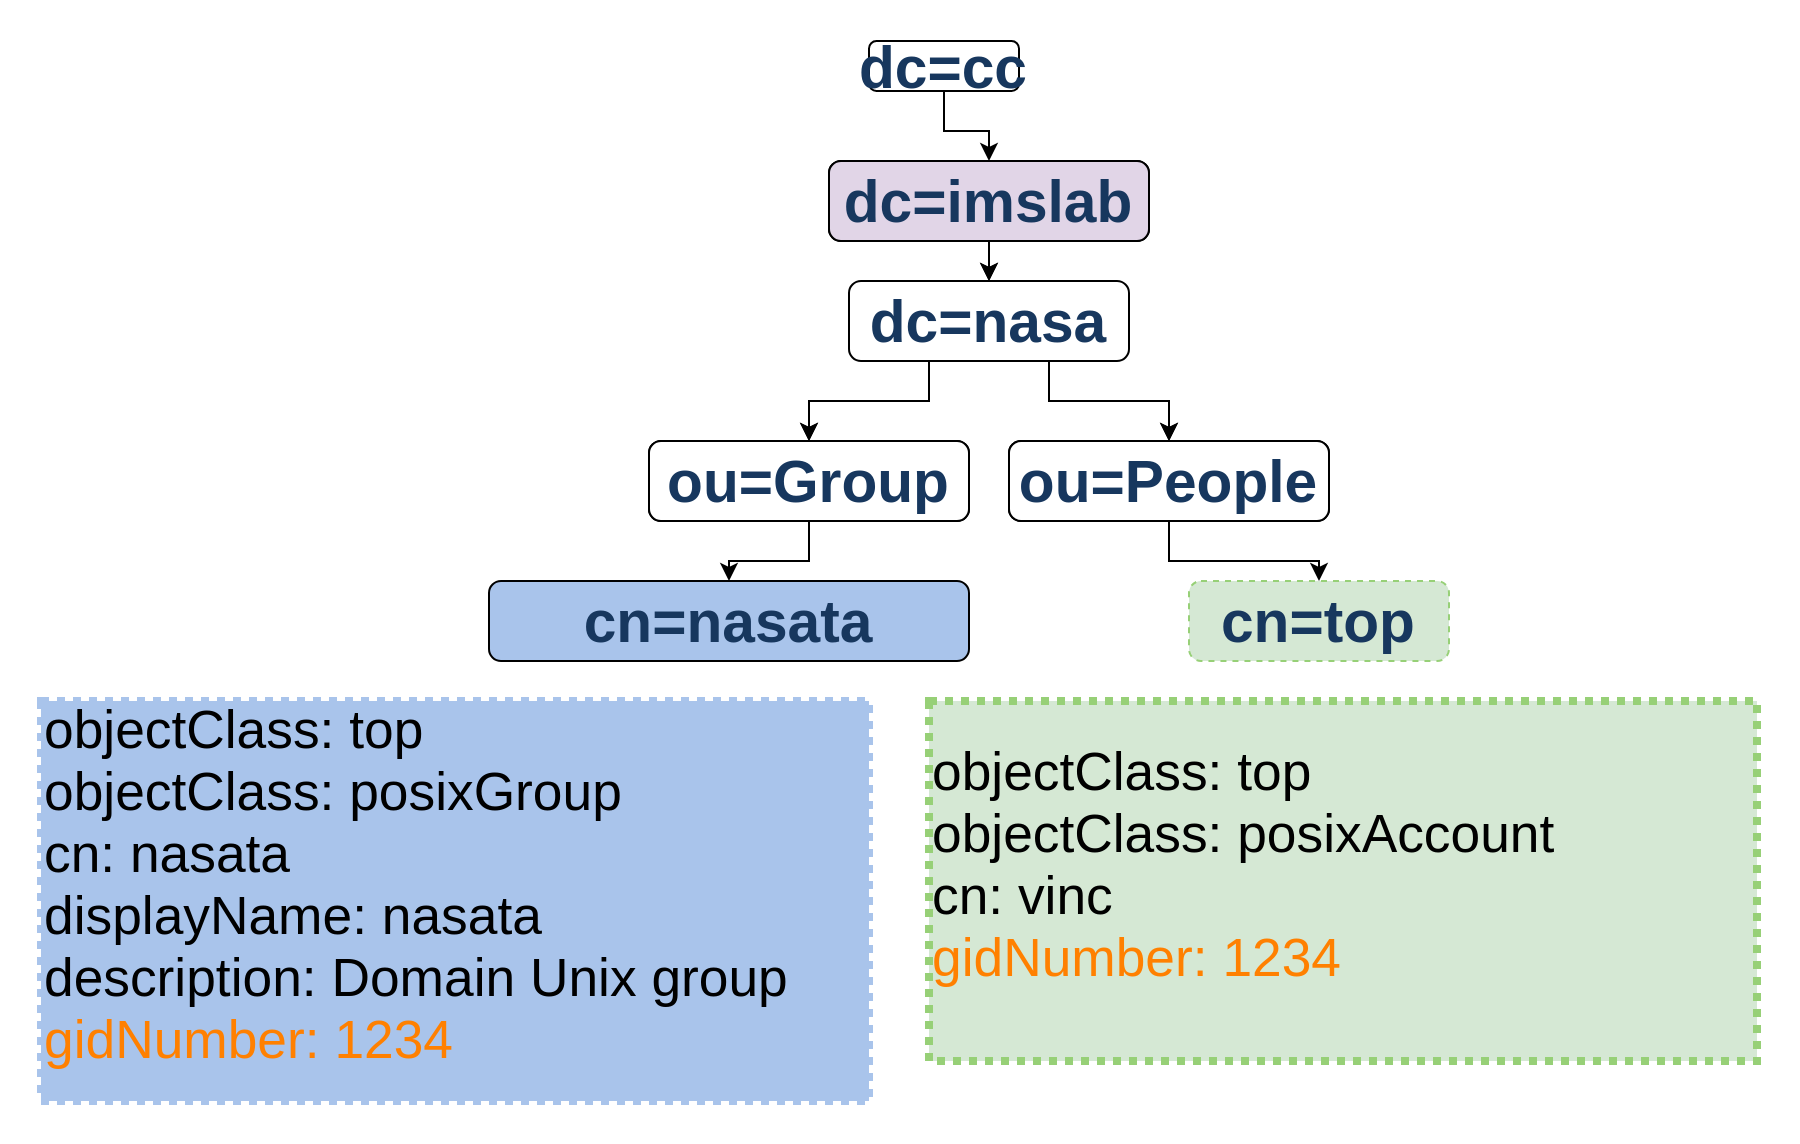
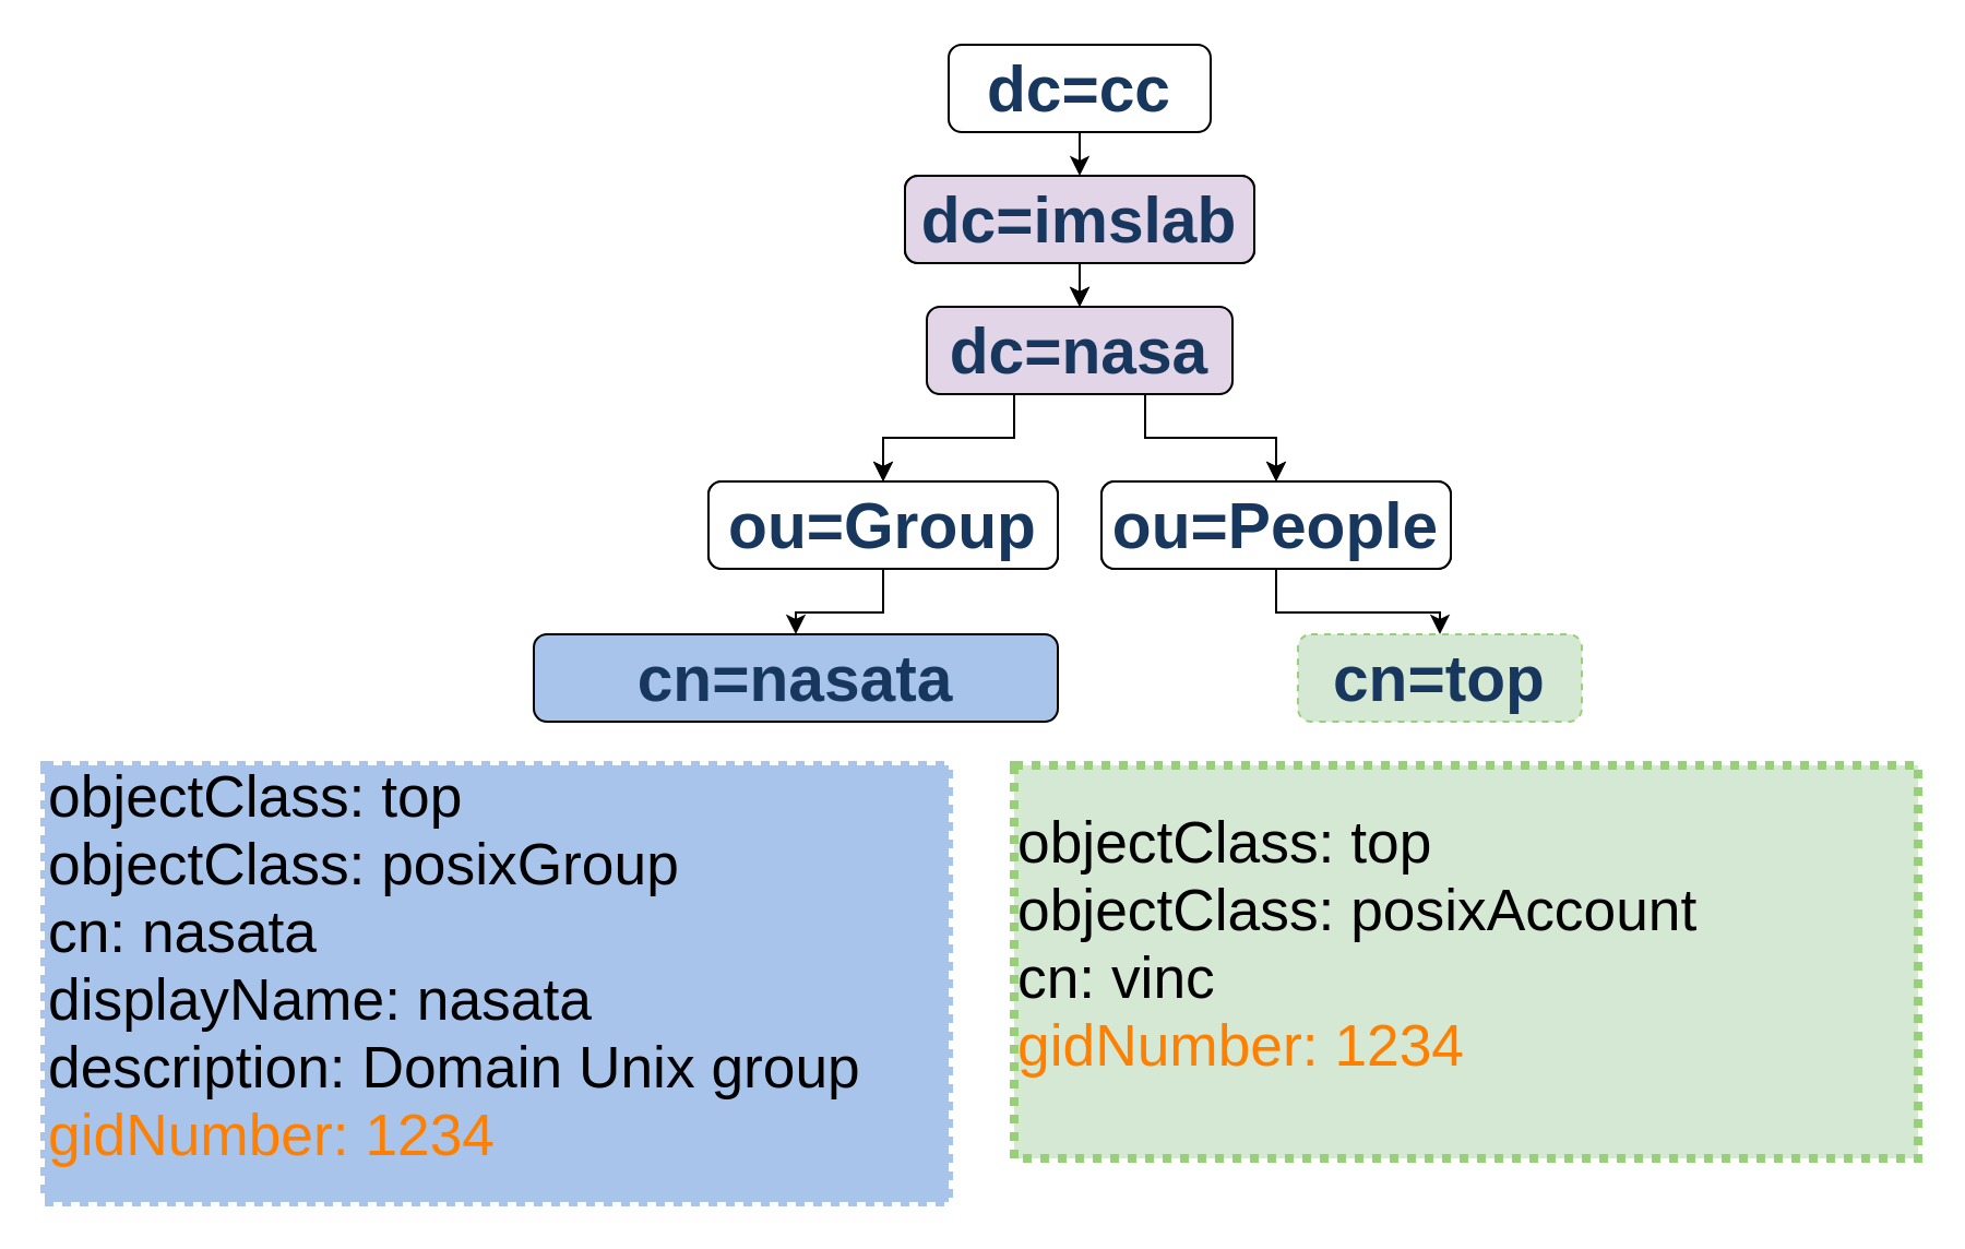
  <mxCell id="0" />
  <mxCell id="1" parent="0" />
  <mxCell id="2" style="edgeStyle=orthogonalEdgeStyle;rounded=0;orthogonalLoop=1;jettySize=auto;html=1;exitX=0.5;exitY=1;exitDx=0;exitDy=0;entryX=0.5;entryY=0;entryDx=0;entryDy=0;fontSize=29;" parent="1" source="3" target="5" edge="1"><mxGeometry relative="1" as="geometry" /></mxCell>
- <mxCell id="3" value="&lt;p style=&quot;line-height: normal; margin: 0pt 0in; text-indent: 0in; direction: ltr; unicode-bidi: embed; vertical-align: baseline; word-break: normal;&quot;&gt;&lt;span style=&quot;font-size: 22pt; font-family: Arial; font-variant-numeric: normal; font-variant-east-asian: normal; color: rgb(23, 55, 94); font-weight: bold;&quot;&gt;dc=cc&lt;/span&gt;&lt;/p&gt;" style="rounded=1;whiteSpace=wrap;html=1;" parent="1" vertex="1"><mxGeometry x="434" y="20" width="75" height="25" as="geometry" /></mxCell>
+ <mxCell id="3" value="&lt;p style=&quot;line-height: normal; margin: 0pt 0in; text-indent: 0in; direction: ltr; unicode-bidi: embed; vertical-align: baseline; word-break: normal;&quot;&gt;&lt;span style=&quot;font-size: 22pt; font-family: Arial; font-variant-numeric: normal; font-variant-east-asian: normal; color: rgb(23, 55, 94); font-weight: bold;&quot;&gt;dc=cc&lt;/span&gt;&lt;/p&gt;" style="rounded=1;whiteSpace=wrap;html=1;" parent="1" vertex="1"><mxGeometry x="434" y="20" width="120" height="40" as="geometry" /></mxCell>
  <mxCell id="4" style="edgeStyle=orthogonalEdgeStyle;rounded=0;orthogonalLoop=1;jettySize=auto;html=1;exitX=0.5;exitY=1;exitDx=0;exitDy=0;entryX=0.5;entryY=0;entryDx=0;entryDy=0;fontSize=29;" parent="1" source="5" target="8" edge="1"><mxGeometry relative="1" as="geometry" /></mxCell>
  <mxCell id="5" value="&lt;p style=&quot;line-height: normal; margin: 0pt 0in; text-indent: 0in; direction: ltr; unicode-bidi: embed; vertical-align: baseline; word-break: normal;&quot;&gt;&lt;span style=&quot;font-size: 22pt; font-family: Arial; font-variant-numeric: normal; font-variant-east-asian: normal; color: rgb(23, 55, 94); font-weight: bold;&quot;&gt;d&lt;/span&gt;&lt;span style=&quot;font-size: 22pt; font-family: Arial; font-variant-numeric: normal; font-variant-east-asian: normal; color: rgb(23, 55, 94); font-weight: bold; vertical-align: baseline;&quot;&gt;c=&lt;/span&gt;&lt;span style=&quot;font-size: 22pt; font-family: Arial; font-variant-numeric: normal; font-variant-east-asian: normal; color: rgb(23, 55, 94); font-weight: bold; vertical-align: baseline;&quot;&gt;nckucs&lt;/span&gt;&lt;/p&gt;" style="rounded=1;whiteSpace=wrap;html=1;" parent="1" vertex="1"><mxGeometry x="414" y="80" width="160" height="40" as="geometry" /></mxCell>
  <mxCell id="6" style="edgeStyle=orthogonalEdgeStyle;rounded=0;orthogonalLoop=1;jettySize=auto;html=1;exitX=0.25;exitY=1;exitDx=0;exitDy=0;entryX=0.5;entryY=0;entryDx=0;entryDy=0;fontSize=29;" parent="1" source="8" target="9" edge="1"><mxGeometry relative="1" as="geometry" /></mxCell>
  <mxCell id="7" style="edgeStyle=orthogonalEdgeStyle;rounded=0;orthogonalLoop=1;jettySize=auto;html=1;exitX=0.75;exitY=1;exitDx=0;exitDy=0;entryX=0.5;entryY=0;entryDx=0;entryDy=0;fontSize=29;" parent="1" source="8" target="10" edge="1"><mxGeometry relative="1" as="geometry" /></mxCell>
  <mxCell id="8" value="&lt;p style=&quot;line-height: normal; margin: 0pt 0in; text-indent: 0in; direction: ltr; unicode-bidi: embed; vertical-align: baseline; word-break: normal;&quot;&gt;&lt;span style=&quot;font-size: 22pt; font-family: Arial; font-variant-numeric: normal; font-variant-east-asian: normal; color: rgb(23, 55, 94); font-weight: bold;&quot;&gt;dc=&lt;/span&gt;&lt;span style=&quot;font-size: 22pt; font-family: Arial; font-variant-numeric: normal; font-variant-east-asian: normal; color: rgb(23, 55, 94); font-weight: bold;&quot;&gt;na&lt;/span&gt;&lt;/p&gt;" style="rounded=1;whiteSpace=wrap;html=1;" parent="1" vertex="1"><mxGeometry x="434" y="140" width="120" height="40" as="geometry" /></mxCell>
  <mxCell id="9" value="&lt;p style=&quot;line-height: normal; margin: 0pt 0in; text-indent: 0in; direction: ltr; unicode-bidi: embed; vertical-align: baseline; word-break: normal;&quot;&gt;&lt;span style=&quot;font-size: 22pt; font-family: Arial; font-variant-numeric: normal; font-variant-east-asian: normal; color: rgb(23, 55, 94); font-weight: bold;&quot;&gt;o&lt;/span&gt;&lt;span style=&quot;font-size: 22pt; font-family: Arial; font-variant-numeric: normal; font-variant-east-asian: normal; color: rgb(23, 55, 94); font-weight: bold; vertical-align: baseline;&quot;&gt;u&lt;/span&gt;&lt;span style=&quot;font-size: 22pt; font-family: Arial; font-variant-numeric: normal; font-variant-east-asian: normal; color: rgb(23, 55, 94); font-weight: bold; vertical-align: baseline;&quot;&gt;=&lt;/span&gt;&lt;span style=&quot;font-size: 22pt; font-family: Arial; font-variant-numeric: normal; font-variant-east-asian: normal; color: rgb(23, 55, 94); font-weight: bold;&quot;&gt;Group&lt;/span&gt;&lt;/p&gt;" style="rounded=1;whiteSpace=wrap;html=1;" parent="1" vertex="1"><mxGeometry x="324" y="220" width="160" height="40" as="geometry" /></mxCell>
  <mxCell id="10" value="&lt;p style=&quot;line-height: normal; margin: 0pt 0in; text-indent: 0in; direction: ltr; unicode-bidi: embed; vertical-align: baseline; word-break: normal;&quot;&gt;&lt;span style=&quot;font-size: 22pt; font-family: Arial; font-variant-numeric: normal; font-variant-east-asian: normal; color: rgb(23, 55, 94); font-weight: bold;&quot;&gt;o&lt;/span&gt;&lt;span style=&quot;font-size: 22pt; font-family: Arial; font-variant-numeric: normal; font-variant-east-asian: normal; color: rgb(23, 55, 94); font-weight: bold; vertical-align: baseline;&quot;&gt;u&lt;/span&gt;&lt;span style=&quot;font-size: 22pt; font-family: Arial; font-variant-numeric: normal; font-variant-east-asian: normal; color: rgb(23, 55, 94); font-weight: bold; vertical-align: baseline;&quot;&gt;=&lt;/span&gt;&lt;span style=&quot;font-size: 22pt; font-family: Arial; font-variant-numeric: normal; font-variant-east-asian: normal; color: rgb(23, 55, 94); font-weight: bold;&quot;&gt;People&lt;/span&gt;&lt;/p&gt;" style="rounded=1;whiteSpace=wrap;html=1;" parent="1" vertex="1"><mxGeometry x="504" y="220" width="160" height="40" as="geometry" /></mxCell>
  <mxCell id="11" style="edgeStyle=orthogonalEdgeStyle;rounded=0;orthogonalLoop=1;jettySize=auto;html=1;exitX=0.5;exitY=1;exitDx=0;exitDy=0;entryX=0.5;entryY=0;entryDx=0;entryDy=0;fontSize=29;dashed=1;" parent="1" source="12" target="15" edge="1"><mxGeometry relative="1" as="geometry" /></mxCell>
  <mxCell id="12" value="&lt;p style=&quot;line-height: normal; margin: 0pt 0in; text-indent: 0in; direction: ltr; unicode-bidi: embed; vertical-align: baseline; word-break: normal;&quot;&gt;&lt;span style=&quot;font-size: 22pt; font-family: Arial; font-variant-numeric: normal; font-variant-east-asian: normal; color: rgb(23, 55, 94); font-weight: bold;&quot;&gt;d&lt;/span&gt;&lt;span style=&quot;font-size: 22pt; font-family: Arial; font-variant-numeric: normal; font-variant-east-asian: normal; color: rgb(23, 55, 94); font-weight: bold; vertical-align: baseline;&quot;&gt;c=imslab&lt;/span&gt;&lt;/p&gt;" style="rounded=1;whiteSpace=wrap;html=1;fillColor=#e1d5e7;" parent="1" vertex="1"><mxGeometry x="414" y="80" width="160" height="40" as="geometry" /></mxCell>
  <mxCell id="13" style="edgeStyle=orthogonalEdgeStyle;rounded=0;orthogonalLoop=1;jettySize=auto;html=1;exitX=0.25;exitY=1;exitDx=0;exitDy=0;entryX=0.5;entryY=0;entryDx=0;entryDy=0;fontSize=29;" parent="1" source="15" target="17" edge="1"><mxGeometry relative="1" as="geometry"><Array as="points"><mxPoint x="464" y="180" /><mxPoint x="464" y="200" /><mxPoint x="404" y="200" /></Array></mxGeometry></mxCell>
  <mxCell id="14" style="edgeStyle=orthogonalEdgeStyle;rounded=0;orthogonalLoop=1;jettySize=auto;html=1;exitX=0.75;exitY=1;exitDx=0;exitDy=0;entryX=0.5;entryY=0;entryDx=0;entryDy=0;fontSize=29;" parent="1" source="15" target="19" edge="1"><mxGeometry relative="1" as="geometry"><Array as="points"><mxPoint x="524" y="180" /><mxPoint x="524" y="200" /><mxPoint x="584" y="200" /></Array></mxGeometry></mxCell>
- <mxCell id="15" value="&lt;p style=&quot;line-height: normal; margin: 0pt 0in; text-indent: 0in; direction: ltr; unicode-bidi: embed; vertical-align: baseline; word-break: normal;&quot;&gt;&lt;span style=&quot;font-size: 22pt; font-family: Arial; font-variant-numeric: normal; font-variant-east-asian: normal; color: rgb(23, 55, 94); font-weight: bold;&quot;&gt;dc=&lt;/span&gt;&lt;span style=&quot;font-size: 22pt; font-family: Arial; font-variant-numeric: normal; font-variant-east-asian: normal; color: rgb(23, 55, 94); font-weight: bold;&quot;&gt;nasa&lt;/span&gt;&lt;/p&gt;" style="rounded=1;whiteSpace=wrap;html=1;" parent="1" vertex="1"><mxGeometry x="424" y="140" width="140" height="40" as="geometry" /></mxCell>
+ <mxCell id="15" value="&lt;p style=&quot;line-height: normal; margin: 0pt 0in; text-indent: 0in; direction: ltr; unicode-bidi: embed; vertical-align: baseline; word-break: normal;&quot;&gt;&lt;span style=&quot;font-size: 22pt; font-family: Arial; font-variant-numeric: normal; font-variant-east-asian: normal; color: rgb(23, 55, 94); font-weight: bold;&quot;&gt;dc=&lt;/span&gt;&lt;span style=&quot;font-size: 22pt; font-family: Arial; font-variant-numeric: normal; font-variant-east-asian: normal; color: rgb(23, 55, 94); font-weight: bold;&quot;&gt;nasa&lt;/span&gt;&lt;/p&gt;" style="rounded=1;whiteSpace=wrap;html=1;fillColor=#e1d5e7;" parent="1" vertex="1"><mxGeometry x="424" y="140" width="140" height="40" as="geometry" /></mxCell>
  <mxCell id="16" style="edgeStyle=orthogonalEdgeStyle;rounded=0;orthogonalLoop=1;jettySize=auto;html=1;exitX=0.5;exitY=1;exitDx=0;exitDy=0;fontColor=#FF8000;" parent="1" source="17" target="21" edge="1"><mxGeometry relative="1" as="geometry" /></mxCell>
  <mxCell id="17" value="&lt;p style=&quot;line-height: normal; margin: 0pt 0in; text-indent: 0in; direction: ltr; unicode-bidi: embed; vertical-align: baseline; word-break: normal;&quot;&gt;&lt;span style=&quot;font-size: 22pt; font-family: Arial; font-variant-numeric: normal; font-variant-east-asian: normal; color: rgb(23, 55, 94); font-weight: bold;&quot;&gt;o&lt;/span&gt;&lt;span style=&quot;font-size: 22pt; font-family: Arial; font-variant-numeric: normal; font-variant-east-asian: normal; color: rgb(23, 55, 94); font-weight: bold; vertical-align: baseline;&quot;&gt;u&lt;/span&gt;&lt;span style=&quot;font-size: 22pt; font-family: Arial; font-variant-numeric: normal; font-variant-east-asian: normal; color: rgb(23, 55, 94); font-weight: bold; vertical-align: baseline;&quot;&gt;=&lt;/span&gt;&lt;span style=&quot;font-size: 22pt; font-family: Arial; font-variant-numeric: normal; font-variant-east-asian: normal; color: rgb(23, 55, 94); font-weight: bold;&quot;&gt;Group&lt;/span&gt;&lt;/p&gt;" style="rounded=1;whiteSpace=wrap;html=1;" parent="1" vertex="1"><mxGeometry x="324" y="220" width="160" height="40" as="geometry" /></mxCell>
  <mxCell id="18" style="edgeStyle=orthogonalEdgeStyle;rounded=0;orthogonalLoop=1;jettySize=auto;html=1;exitX=0.5;exitY=1;exitDx=0;exitDy=0;entryX=0.5;entryY=0;entryDx=0;entryDy=0;" parent="1" source="19" target="20" edge="1"><mxGeometry relative="1" as="geometry" /></mxCell>
  <mxCell id="19" value="&lt;p style=&quot;line-height: normal; margin: 0pt 0in; text-indent: 0in; direction: ltr; unicode-bidi: embed; vertical-align: baseline; word-break: normal;&quot;&gt;&lt;span style=&quot;font-size: 22pt; font-family: Arial; font-variant-numeric: normal; font-variant-east-asian: normal; color: rgb(23, 55, 94); font-weight: bold;&quot;&gt;o&lt;/span&gt;&lt;span style=&quot;font-size: 22pt; font-family: Arial; font-variant-numeric: normal; font-variant-east-asian: normal; color: rgb(23, 55, 94); font-weight: bold; vertical-align: baseline;&quot;&gt;u&lt;/span&gt;&lt;span style=&quot;font-size: 22pt; font-family: Arial; font-variant-numeric: normal; font-variant-east-asian: normal; color: rgb(23, 55, 94); font-weight: bold; vertical-align: baseline;&quot;&gt;=&lt;/span&gt;&lt;span style=&quot;font-size: 22pt; font-family: Arial; font-variant-numeric: normal; font-variant-east-asian: normal; color: rgb(23, 55, 94); font-weight: bold;&quot;&gt;People&lt;/span&gt;&lt;/p&gt;" style="rounded=1;whiteSpace=wrap;html=1;" parent="1" vertex="1"><mxGeometry x="504" y="220" width="160" height="40" as="geometry" /></mxCell>
  <mxCell id="20" value="&lt;p style=&quot;line-height: normal; margin: 0pt 0in; text-indent: 0in; direction: ltr; unicode-bidi: embed; vertical-align: baseline; word-break: normal;&quot;&gt;&lt;span style=&quot;font-size: 22pt; font-family: Arial; font-variant-numeric: normal; font-variant-east-asian: normal; color: rgb(23, 55, 94); font-weight: bold;&quot;&gt;cn&lt;/span&gt;&lt;span style=&quot;font-size: 22pt; font-family: Arial; font-variant-numeric: normal; font-variant-east-asian: normal; color: rgb(23, 55, 94); font-weight: bold; vertical-align: baseline;&quot;&gt;=&lt;/span&gt;&lt;span style=&quot;font-size: 22pt; font-family: Arial; font-variant-numeric: normal; font-variant-east-asian: normal; color: rgb(23, 55, 94); font-weight: bold; vertical-align: baseline;&quot;&gt;top&lt;/span&gt;&lt;/p&gt;" style="rounded=1;whiteSpace=wrap;html=1;strokeColor=#97D077;dashed=1;fillColor=#D5E8D4;" parent="1" vertex="1"><mxGeometry x="594" y="290" width="130" height="40" as="geometry" /></mxCell>
  <mxCell id="21" value="&lt;p style=&quot;line-height: normal; margin: 0pt 0in; text-indent: 0in; direction: ltr; unicode-bidi: embed; vertical-align: baseline; word-break: normal;&quot;&gt;&lt;span style=&quot;font-size: 22pt; font-family: Arial; font-variant-numeric: normal; font-variant-east-asian: normal; color: rgb(23, 55, 94); font-weight: bold;&quot;&gt;cn&lt;/span&gt;&lt;span style=&quot;font-size: 22pt; font-family: Arial; font-variant-numeric: normal; font-variant-east-asian: normal; color: rgb(23, 55, 94); font-weight: bold; vertical-align: baseline;&quot;&gt;=&lt;/span&gt;&lt;span style=&quot;font-size: 22pt; font-family: Arial; font-variant-numeric: normal; font-variant-east-asian: normal; color: rgb(23, 55, 94); font-weight: bold; vertical-align: baseline;&quot;&gt;nasata&lt;/span&gt;&lt;/p&gt;" style="rounded=1;whiteSpace=wrap;html=1;fillColor=#A9C4EB;" parent="1" vertex="1"><mxGeometry x="244" y="290" width="240" height="40" as="geometry" /></mxCell>
  <mxCell id="22" value="&lt;p style=&quot;line-height: normal; margin-top: 0pt; margin-bottom: 0pt; margin-right: 0in; direction: ltr; unicode-bidi: embed;&quot;&gt;&lt;span style=&quot;font-size: 26.667px; font-family: Arial; background-color: initial;&quot;&gt;objectClass: top&lt;/span&gt;&lt;br&gt;&lt;/p&gt;&lt;p style=&quot;line-height: normal; margin-top: 0pt; margin-bottom: 0pt; margin-right: 0in; direction: ltr; unicode-bidi: embed;&quot;&gt;&lt;font face=&quot;Arial&quot;&gt;&lt;span style=&quot;font-size: 26.667px;&quot;&gt;objectClass: posixAccount&lt;/span&gt;&lt;/font&gt;&lt;/p&gt;&lt;p style=&quot;line-height: normal; margin-top: 0pt; margin-bottom: 0pt; margin-right: 0in; direction: ltr; unicode-bidi: embed;&quot;&gt;&lt;font face=&quot;Arial&quot;&gt;&lt;span style=&quot;font-size: 26.667px;&quot;&gt;cn: vinc&lt;/span&gt;&lt;/font&gt;&lt;/p&gt;&lt;p style=&quot;line-height: normal; margin-top: 0pt; margin-bottom: 0pt; margin-right: 0in; direction: ltr; unicode-bidi: embed;&quot;&gt;&lt;font color=&quot;#ff8000&quot; face=&quot;Arial&quot;&gt;&lt;span style=&quot;font-size: 26.667px;&quot;&gt;gidNumber: 1234&lt;/span&gt;&lt;/font&gt;&lt;/p&gt;&lt;div&gt;&lt;br&gt;&lt;/div&gt;" style="rounded=0;whiteSpace=wrap;html=1;dashed=1;strokeColor=#97D077;fillColor=#d5e8d4;strokeWidth=4;dashPattern=1 1;align=left;" parent="1" vertex="1"><mxGeometry x="464" y="350" width="414" height="180" as="geometry" /></mxCell>
  <mxCell id="23" value="&lt;p style=&quot;line-height: normal; margin-top: 0pt; margin-bottom: 0pt; margin-right: 0in; direction: ltr; unicode-bidi: embed;&quot;&gt;&lt;span style=&quot;font-family: Arial; font-size: 26.667px;&quot;&gt;objectClass: top&lt;/span&gt;&lt;font face=&quot;Arial&quot;&gt;&lt;span style=&quot;font-size: 26.667px;&quot;&gt;&lt;br&gt;&lt;/span&gt;&lt;/font&gt;&lt;/p&gt;&lt;p style=&quot;line-height: normal; margin-top: 0pt; margin-bottom: 0pt; margin-right: 0in; direction: ltr; unicode-bidi: embed;&quot;&gt;&lt;font face=&quot;Arial&quot;&gt;&lt;span style=&quot;font-size: 26.667px;&quot;&gt;objectClass: posixGroup&lt;/span&gt;&lt;/font&gt;&lt;/p&gt;&lt;p style=&quot;line-height: normal; margin-top: 0pt; margin-bottom: 0pt; margin-right: 0in; direction: ltr; unicode-bidi: embed;&quot;&gt;&lt;font face=&quot;Arial&quot;&gt;&lt;span style=&quot;font-size: 26.667px;&quot;&gt;cn: nasata&lt;/span&gt;&lt;/font&gt;&lt;/p&gt;&lt;p style=&quot;line-height: normal; margin-top: 0pt; margin-bottom: 0pt; margin-right: 0in; direction: ltr; unicode-bidi: embed;&quot;&gt;&lt;font face=&quot;Arial&quot;&gt;&lt;span style=&quot;font-size: 26.667px;&quot;&gt;displayName: nasata&lt;/span&gt;&lt;/font&gt;&lt;/p&gt;&lt;p style=&quot;line-height: normal; margin-top: 0pt; margin-bottom: 0pt; margin-right: 0in; direction: ltr; unicode-bidi: embed;&quot;&gt;&lt;font face=&quot;Arial&quot;&gt;&lt;span style=&quot;font-size: 26.667px;&quot;&gt;description: Domain Unix group&lt;/span&gt;&lt;/font&gt;&lt;/p&gt;&lt;p style=&quot;line-height: normal; margin-top: 0pt; margin-bottom: 0pt; margin-right: 0in; direction: ltr; unicode-bidi: embed;&quot;&gt;&lt;font color=&quot;#ff8000&quot; face=&quot;Arial&quot;&gt;&lt;span style=&quot;font-size: 26.667px;&quot;&gt;gidNumber: 1234&lt;/span&gt;&lt;/font&gt;&lt;/p&gt;&lt;div&gt;&lt;br&gt;&lt;/div&gt;" style="rounded=0;whiteSpace=wrap;html=1;dashed=1;strokeColor=#A9C4EB;fillColor=#A9C4EB;strokeWidth=4;dashPattern=1 1;align=left;" parent="1" vertex="1"><mxGeometry x="20" y="350" width="414" height="200" as="geometry" /></mxCell>
